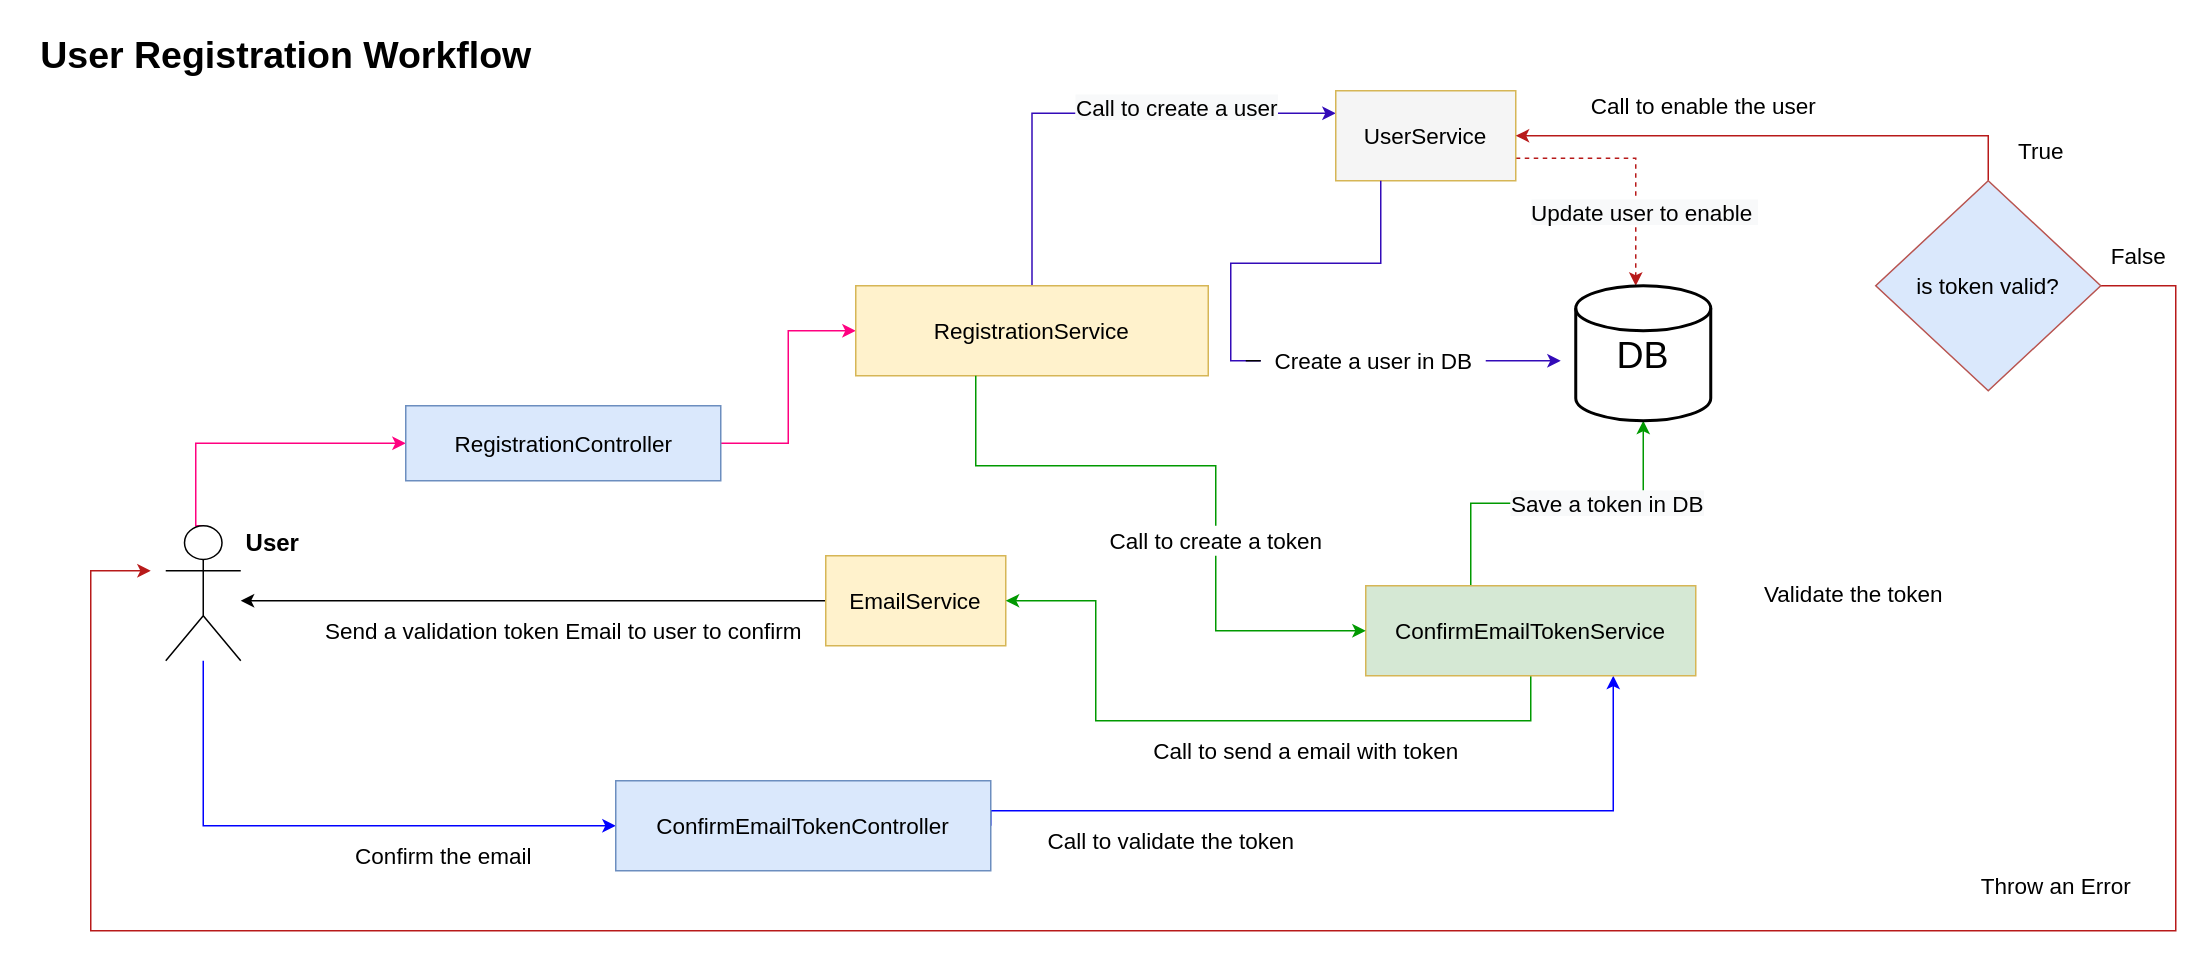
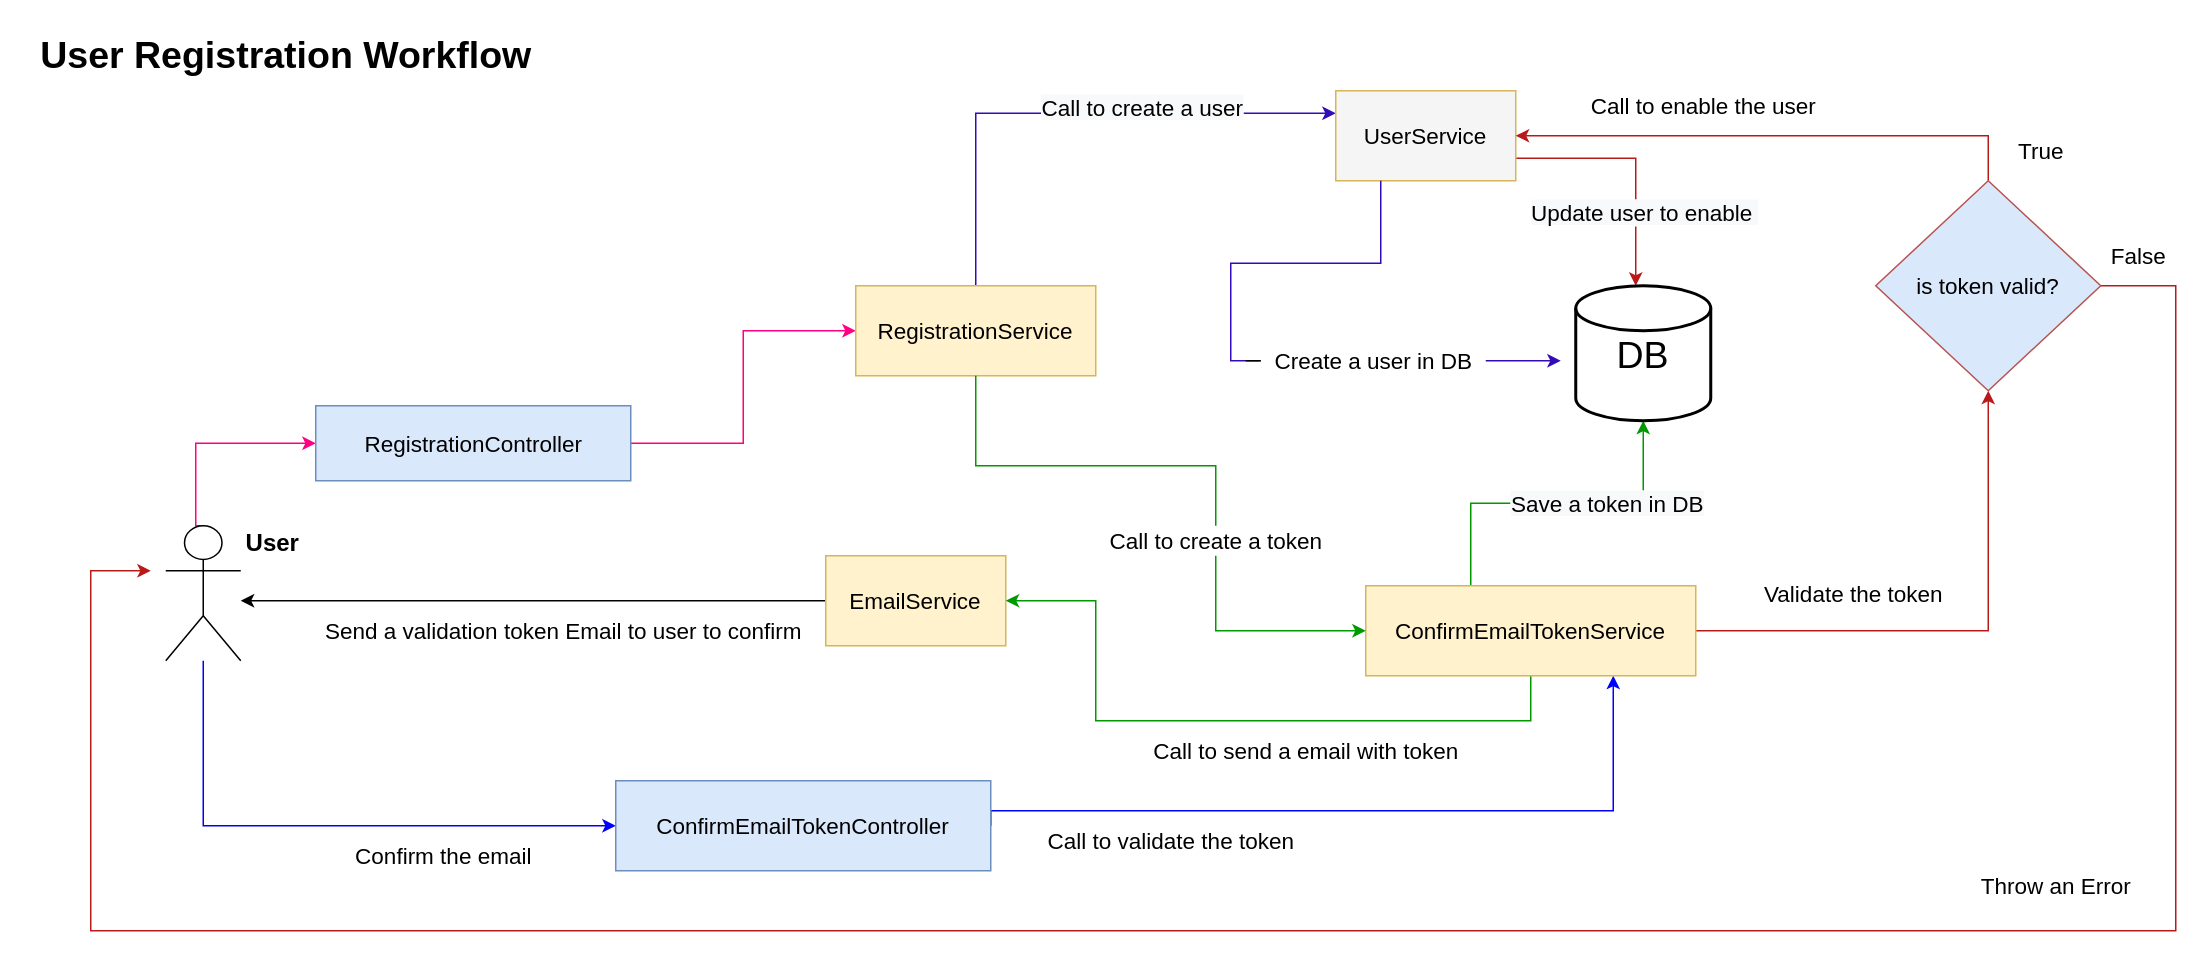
  <mxCell id="0" />
  <mxCell id="1" parent="0" />
  <mxCell id="2" style="edgeStyle=orthogonalEdgeStyle;rounded=0;orthogonalLoop=1;jettySize=auto;html=1;exitX=0.5;exitY=0;exitDx=0;exitDy=0;exitPerimeter=0;fontFamily=Helvetica;fontSize=15;strokeColor=#FF0080;" edge="1" parent="1" source="5" target="7"><mxGeometry relative="1" as="geometry"><Array as="points"><mxPoint x="130" y="295" /></Array></mxGeometry></mxCell>
  <mxCell id="3" style="edgeStyle=orthogonalEdgeStyle;rounded=0;orthogonalLoop=1;jettySize=auto;html=1;fontFamily=Helvetica;fontSize=15;entryX=0;entryY=0.5;entryDx=0;entryDy=0;strokeColor=#0000FF;" edge="1" parent="1" source="5" target="18"><mxGeometry relative="1" as="geometry"><mxPoint x="420" y="540" as="targetPoint" /><mxPoint x="135" y="480" as="sourcePoint" /><Array as="points"><mxPoint x="135" y="550" /></Array></mxGeometry></mxCell>
  <mxCell id="4" value="User" style="edgeLabel;html=1;align=center;verticalAlign=middle;resizable=0;points=[];fontSize=16;fontFamily=Helvetica;fontStyle=1" vertex="1" connectable="0" parent="3"><mxGeometry x="0.857" relative="1" as="geometry"><mxPoint x="-202" y="-190" as="offset" /></mxGeometry></mxCell>
  <mxCell id="5" value="" style="shape=umlActor;verticalLabelPosition=bottom;verticalAlign=top;html=1;outlineConnect=0;fontFamily=Helvetica;fontStyle=0;fontSize=15;" vertex="1" parent="1"><mxGeometry x="110" y="350" width="50" height="90" as="geometry" /></mxCell>
  <mxCell id="6" style="edgeStyle=orthogonalEdgeStyle;rounded=0;orthogonalLoop=1;jettySize=auto;html=1;exitX=1;exitY=0.5;exitDx=0;exitDy=0;entryX=0;entryY=0.5;entryDx=0;entryDy=0;fontFamily=Helvetica;fontStyle=0;fontSize=15;strokeColor=#FF0080;" edge="1" parent="1" source="7" target="10"><mxGeometry relative="1" as="geometry" /></mxCell>
- <mxCell id="7" value="RegistrationController" style="html=1;fillColor=#dae8fc;strokeColor=#6c8ebf;fontFamily=Helvetica;fontStyle=0;fontSize=15;" vertex="1" parent="1"><mxGeometry x="270" y="270" width="210" height="50" as="geometry" /></mxCell>
+ <mxCell id="7" value="RegistrationController" style="html=1;fillColor=#dae8fc;strokeColor=#6c8ebf;fontFamily=Helvetica;fontStyle=0;fontSize=15;" vertex="1" parent="1"><mxGeometry x="210" y="270" width="210" height="50" as="geometry" /></mxCell>
  <mxCell id="8" style="edgeStyle=orthogonalEdgeStyle;rounded=0;orthogonalLoop=1;jettySize=auto;html=1;exitX=0.5;exitY=0;exitDx=0;exitDy=0;entryX=0;entryY=0.25;entryDx=0;entryDy=0;fontFamily=Helvetica;fontSize=15;strokeColor=#330BB8;" edge="1" parent="1" source="10" target="13"><mxGeometry relative="1" as="geometry" /></mxCell>
  <mxCell id="9" value="&lt;span style=&quot;background-color: rgb(248 , 249 , 250)&quot;&gt;Call to create a user&lt;/span&gt;" style="edgeLabel;html=1;align=center;verticalAlign=middle;resizable=0;points=[];fontSize=15;fontFamily=Helvetica;" vertex="1" connectable="0" parent="8"><mxGeometry x="-0.251" relative="1" as="geometry"><mxPoint x="92" y="-5" as="offset" /></mxGeometry></mxCell>
- <mxCell id="10" value="RegistrationService" style="rounded=0;whiteSpace=wrap;html=1;fontFamily=Helvetica;fontStyle=0;fontSize=15;fillColor=#fff2cc;strokeColor=#d6b656;" vertex="1" parent="1"><mxGeometry x="570" y="190" width="235" height="60" as="geometry" /></mxCell>
- <mxCell id="11" style="edgeStyle=orthogonalEdgeStyle;rounded=0;orthogonalLoop=1;jettySize=auto;html=1;exitX=1;exitY=0.75;exitDx=0;exitDy=0;fontFamily=Helvetica;fontSize=15;strokeColor=#B81A1A;dashed=1;" edge="1" parent="1" source="13" target="36"><mxGeometry relative="1" as="geometry"><Array as="points"><mxPoint x="1090" y="105" /></Array></mxGeometry></mxCell>
+ <mxCell id="10" value="RegistrationService" style="rounded=0;whiteSpace=wrap;html=1;fontFamily=Helvetica;fontStyle=0;fontSize=15;fillColor=#fff2cc;strokeColor=#d6b656;" vertex="1" parent="1"><mxGeometry x="570" y="190" width="160" height="60" as="geometry" /></mxCell>
+ <mxCell id="11" style="edgeStyle=orthogonalEdgeStyle;rounded=0;orthogonalLoop=1;jettySize=auto;html=1;exitX=1;exitY=0.75;exitDx=0;exitDy=0;fontFamily=Helvetica;fontSize=15;strokeColor=#B81A1A;" edge="1" parent="1" source="13" target="36"><mxGeometry relative="1" as="geometry"><Array as="points"><mxPoint x="1090" y="105" /></Array></mxGeometry></mxCell>
  <mxCell id="12" value="&lt;span style=&quot;background-color: rgb(248 , 249 , 250)&quot;&gt;Update user to enable&amp;nbsp;&lt;/span&gt;" style="edgeLabel;html=1;align=center;verticalAlign=middle;resizable=0;points=[];fontSize=15;fontFamily=Helvetica;" vertex="1" connectable="0" parent="11"><mxGeometry x="0.309" relative="1" as="geometry"><mxPoint x="5" y="7" as="offset" /></mxGeometry></mxCell>
  <mxCell id="13" value="UserService" style="rounded=0;whiteSpace=wrap;html=1;fontFamily=Helvetica;fontStyle=0;fontSize=15;fillColor=#f5f5f5;strokeColor=#d6b656;" vertex="1" parent="1"><mxGeometry x="890" y="60" width="120" height="60" as="geometry" /></mxCell>
  <mxCell id="14" style="edgeStyle=orthogonalEdgeStyle;rounded=0;orthogonalLoop=1;jettySize=auto;html=1;exitX=0.5;exitY=1;exitDx=0;exitDy=0;fontSize=15;fontFamily=Helvetica;fontStyle=0" edge="1" parent="1" source="15" target="5"><mxGeometry relative="1" as="geometry"><Array as="points"><mxPoint x="610" y="400" /></Array></mxGeometry></mxCell>
  <mxCell id="15" value="EmailService" style="rounded=0;whiteSpace=wrap;html=1;fontFamily=Helvetica;fontStyle=0;fontSize=15;fillColor=#fff2cc;strokeColor=#d6b656;" vertex="1" parent="1"><mxGeometry x="550" y="370" width="120" height="60" as="geometry" /></mxCell>
  <mxCell id="16" value="Send a validation token Email to user to confirm" style="text;html=1;resizable=0;autosize=1;align=center;verticalAlign=middle;points=[];fillColor=none;strokeColor=none;rounded=0;fontFamily=Helvetica;fontStyle=0;fontSize=15;" vertex="1" parent="1"><mxGeometry x="210" y="410" width="330" height="20" as="geometry" /></mxCell>
  <mxCell id="17" style="edgeStyle=orthogonalEdgeStyle;rounded=0;orthogonalLoop=1;jettySize=auto;html=1;exitX=1;exitY=0.5;exitDx=0;exitDy=0;entryX=0.75;entryY=1;entryDx=0;entryDy=0;fontFamily=Helvetica;fontSize=15;strokeColor=#0000FF;" edge="1" parent="1" source="18" target="24"><mxGeometry relative="1" as="geometry"><Array as="points"><mxPoint x="1075" y="540" /></Array></mxGeometry></mxCell>
  <mxCell id="18" value="ConfirmEmailTokenController" style="whiteSpace=wrap;html=1;fontSize=15;fontFamily=Helvetica;fontStyle=0;fillColor=#dae8fc;strokeColor=#6c8ebf;" vertex="1" parent="1"><mxGeometry x="410" y="520" width="250" height="60" as="geometry" /></mxCell>
  <mxCell id="19" value="Confirm the email" style="text;html=1;resizable=0;autosize=1;align=center;verticalAlign=middle;points=[];fillColor=none;strokeColor=none;rounded=0;fontFamily=Helvetica;fontSize=15;" vertex="1" parent="1"><mxGeometry x="230" y="560" width="130" height="20" as="geometry" /></mxCell>
  <mxCell id="20" style="edgeStyle=orthogonalEdgeStyle;rounded=0;orthogonalLoop=1;jettySize=auto;html=1;exitX=0.5;exitY=1;exitDx=0;exitDy=0;entryX=1;entryY=0.5;entryDx=0;entryDy=0;fontFamily=Helvetica;fontSize=15;strokeColor=#009900;" edge="1" parent="1" source="24" target="15"><mxGeometry relative="1" as="geometry"><Array as="points"><mxPoint x="1020" y="480" /><mxPoint x="730" y="480" /><mxPoint x="730" y="400" /></Array></mxGeometry></mxCell>
+ <mxCell id="21" style="edgeStyle=orthogonalEdgeStyle;rounded=0;orthogonalLoop=1;jettySize=auto;html=1;exitX=1;exitY=0.5;exitDx=0;exitDy=0;fontFamily=Helvetica;fontSize=15;entryX=0.5;entryY=1;entryDx=0;entryDy=0;strokeColor=#B81A1A;" edge="1" parent="1" source="24" target="29"><mxGeometry relative="1" as="geometry"><mxPoint x="1130" y="340" as="targetPoint" /><Array as="points"><mxPoint x="1325" y="420" /></Array></mxGeometry></mxCell>
  <mxCell id="22" style="edgeStyle=orthogonalEdgeStyle;rounded=0;orthogonalLoop=1;jettySize=auto;html=1;exitX=0.5;exitY=0;exitDx=0;exitDy=0;entryX=0.5;entryY=1;entryDx=0;entryDy=0;entryPerimeter=0;fontFamily=Helvetica;fontSize=15;strokeColor=#009900;" edge="1" parent="1" source="24" target="36"><mxGeometry relative="1" as="geometry"><Array as="points"><mxPoint x="980" y="390" /><mxPoint x="980" y="335" /><mxPoint x="1095" y="335" /></Array></mxGeometry></mxCell>
  <mxCell id="23" value="&lt;span style=&quot;background-color: rgb(248 , 249 , 250)&quot;&gt;Save a token in DB&lt;/span&gt;" style="edgeLabel;html=1;align=center;verticalAlign=middle;resizable=0;points=[];fontSize=15;fontFamily=Helvetica;" vertex="1" connectable="0" parent="22"><mxGeometry x="0.114" y="1" relative="1" as="geometry"><mxPoint x="37" as="offset" /></mxGeometry></mxCell>
- <mxCell id="24" value="ConfirmEmailTokenService" style="whiteSpace=wrap;html=1;fontFamily=Helvetica;fontSize=15;fillColor=#d5e8d4;strokeColor=#d6b656;" vertex="1" parent="1"><mxGeometry x="910" y="390" width="220" height="60" as="geometry" /></mxCell>
+ <mxCell id="24" value="ConfirmEmailTokenService" style="whiteSpace=wrap;html=1;fontFamily=Helvetica;fontSize=15;fillColor=#fff2cc;strokeColor=#d6b656;" vertex="1" parent="1"><mxGeometry x="910" y="390" width="220" height="60" as="geometry" /></mxCell>
  <mxCell id="25" value="Call to send a email with token" style="text;html=1;resizable=0;autosize=1;align=center;verticalAlign=middle;points=[];fillColor=none;strokeColor=none;rounded=0;fontFamily=Helvetica;fontSize=15;" vertex="1" parent="1"><mxGeometry x="760" y="490" width="220" height="20" as="geometry" /></mxCell>
  <mxCell id="26" value="Call to validate the token" style="text;html=1;resizable=0;autosize=1;align=center;verticalAlign=middle;points=[];fillColor=none;strokeColor=none;rounded=0;fontFamily=Helvetica;fontSize=15;" vertex="1" parent="1"><mxGeometry x="690" y="550" width="180" height="20" as="geometry" /></mxCell>
  <mxCell id="27" style="edgeStyle=orthogonalEdgeStyle;rounded=0;orthogonalLoop=1;jettySize=auto;html=1;fontFamily=Helvetica;fontSize=15;exitX=0.5;exitY=0;exitDx=0;exitDy=0;entryX=1;entryY=0.5;entryDx=0;entryDy=0;fillColor=#f8cecc;strokeColor=#B81A1A;" edge="1" parent="1" source="29" target="13"><mxGeometry relative="1" as="geometry"><mxPoint x="1160" y="90" as="targetPoint" /><Array as="points"><mxPoint x="1325" y="90" /></Array></mxGeometry></mxCell>
  <mxCell id="28" style="edgeStyle=orthogonalEdgeStyle;rounded=0;orthogonalLoop=1;jettySize=auto;html=1;exitX=1;exitY=0.5;exitDx=0;exitDy=0;fontFamily=Helvetica;fontSize=15;strokeColor=#B81A1A;" edge="1" parent="1" source="29"><mxGeometry relative="1" as="geometry"><mxPoint x="100" y="380" as="targetPoint" /><Array as="points"><mxPoint x="1450" y="190" /><mxPoint x="1450" y="620" /><mxPoint y="620" x="60" /><mxPoint y="380" x="60" /></Array></mxGeometry></mxCell>
  <mxCell id="29" value="is token valid?" style="rhombus;whiteSpace=wrap;html=1;fontFamily=Helvetica;fontSize=15;fillColor=#dae8fc;strokeColor=#b85450;" vertex="1" parent="1"><mxGeometry x="1250" width="150" height="140" as="geometry" y="120" /></mxCell>
  <mxCell id="30" value="Call to enable the user" style="text;html=1;resizable=0;autosize=1;align=center;verticalAlign=middle;points=[];fillColor=none;strokeColor=none;rounded=0;fontFamily=Helvetica;fontSize=15;" vertex="1" parent="1"><mxGeometry x="1050" y="60" width="170" height="20" as="geometry" /></mxCell>
  <mxCell id="31" value="True" style="text;html=1;resizable=0;autosize=1;align=center;verticalAlign=middle;points=[];fillColor=none;strokeColor=none;rounded=0;fontFamily=Helvetica;fontSize=15;" vertex="1" parent="1"><mxGeometry x="1335" y="90" width="50" height="20" as="geometry" /></mxCell>
  <mxCell id="32" value="&lt;font size=&quot;1&quot;&gt;&lt;b style=&quot;font-size: 25px&quot;&gt;User Registration Workflow&lt;/b&gt;&lt;/font&gt;" style="text;html=1;resizable=0;autosize=1;align=center;verticalAlign=middle;points=[];fillColor=none;strokeColor=none;rounded=0;fontFamily=Helvetica;fontSize=15;" vertex="1" parent="1"><mxGeometry x="20" y="20" width="340" height="30" as="geometry" /></mxCell>
  <mxCell id="33" value="False" style="text;html=1;resizable=0;autosize=1;align=center;verticalAlign=middle;points=[];fillColor=none;strokeColor=none;rounded=0;fontFamily=Helvetica;fontSize=15;" vertex="1" parent="1"><mxGeometry x="1400" y="160" width="50" height="20" as="geometry" /></mxCell>
  <mxCell id="34" value="Throw an Error" style="text;html=1;resizable=0;autosize=1;align=center;verticalAlign=middle;points=[];fillColor=none;strokeColor=none;rounded=0;fontFamily=Helvetica;fontSize=15;" vertex="1" parent="1"><mxGeometry x="1310" y="580" width="120" height="20" as="geometry" /></mxCell>
  <mxCell id="35" value="&lt;font style=&quot;font-size: 15px&quot;&gt;Validate the token&lt;/font&gt;" style="text;html=1;resizable=0;autosize=1;align=center;verticalAlign=middle;points=[];fillColor=none;strokeColor=none;rounded=0;fontFamily=Helvetica;fontSize=16;" vertex="1" parent="1"><mxGeometry x="1170" y="380" width="130" height="30" as="geometry" /></mxCell>
  <mxCell id="36" value="DB" style="strokeWidth=2;html=1;shape=mxgraph.flowchart.database;whiteSpace=wrap;fontFamily=Helvetica;fontSize=25;" vertex="1" parent="1"><mxGeometry x="1050" y="190" width="90" height="90" as="geometry" /></mxCell>
  <mxCell id="37" style="edgeStyle=orthogonalEdgeStyle;rounded=0;orthogonalLoop=1;jettySize=auto;html=1;entryX=0;entryY=0.5;entryDx=0;entryDy=0;fontFamily=Helvetica;fontSize=15;strokeColor=#009900;" edge="1" parent="1" source="38" target="24"><mxGeometry relative="1" as="geometry"><Array as="points"><mxPoint x="810" y="420" /></Array></mxGeometry></mxCell>
  <mxCell id="38" value="&lt;font style=&quot;font-size: 15px;&quot;&gt;Call to create a token&lt;/font&gt;" style="text;html=1;resizable=0;autosize=1;align=center;verticalAlign=middle;points=[];fillColor=none;strokeColor=none;rounded=0;fontFamily=Helvetica;fontSize=15;" vertex="1" parent="1"><mxGeometry x="730" y="350" width="160" height="20" as="geometry" /></mxCell>
  <mxCell id="39" value="" style="edgeStyle=orthogonalEdgeStyle;rounded=0;orthogonalLoop=1;jettySize=auto;html=1;fontFamily=Helvetica;fontStyle=0;fontSize=15;endArrow=none;strokeColor=#009900;" edge="1" parent="1" source="10" target="38"><mxGeometry relative="1" as="geometry"><mxPoint x="830" y="375" as="targetPoint" /><mxPoint x="740" y="250" as="sourcePoint" /><Array as="points"><mxPoint x="650" y="310" /><mxPoint x="810" y="310" /></Array></mxGeometry></mxCell>
  <mxCell id="40" value="" style="edgeStyle=orthogonalEdgeStyle;rounded=0;orthogonalLoop=1;jettySize=auto;html=1;exitX=0.25;exitY=1;exitDx=0;exitDy=0;fontFamily=Helvetica;fontSize=15;entryX=0;entryY=0.5;entryDx=0;entryDy=0;entryPerimeter=0;startArrow=none;endArrow=none;strokeColor=#330BB8;" edge="1" parent="1" source="13" target="42"><mxGeometry relative="1" as="geometry"><mxPoint x="1080" y="240" as="targetPoint" /><mxPoint x="920" as="sourcePoint" y="120" /><Array as="points" /></mxGeometry></mxCell>
  <mxCell id="41" style="edgeStyle=orthogonalEdgeStyle;rounded=0;orthogonalLoop=1;jettySize=auto;html=1;fontFamily=Helvetica;fontSize=15;strokeColor=#330BB8;" edge="1" parent="1" source="42"><mxGeometry relative="1" as="geometry"><mxPoint x="1040" y="240" as="targetPoint" /></mxGeometry></mxCell>
  <mxCell id="42" value="Create a user in DB" style="text;html=1;resizable=0;autosize=1;align=center;verticalAlign=middle;points=[];fillColor=none;strokeColor=none;rounded=0;fontFamily=Helvetica;fontSize=15;rotation=0;" vertex="1" parent="1"><mxGeometry x="840" y="230" width="150" height="20" as="geometry" /></mxCell>
  <mxCell id="43" value="" style="edgeStyle=orthogonalEdgeStyle;rounded=0;orthogonalLoop=1;jettySize=auto;html=1;fontFamily=Helvetica;fontSize=15;entryX=0;entryY=0.5;entryDx=0;entryDy=0;entryPerimeter=0;startArrow=none;endArrow=none;" edge="1" parent="1" target="42"><mxGeometry relative="1" as="geometry"><mxPoint x="1080" y="240" as="targetPoint" /><mxPoint x="830" y="240" as="sourcePoint" /><Array as="points" /></mxGeometry></mxCell>
